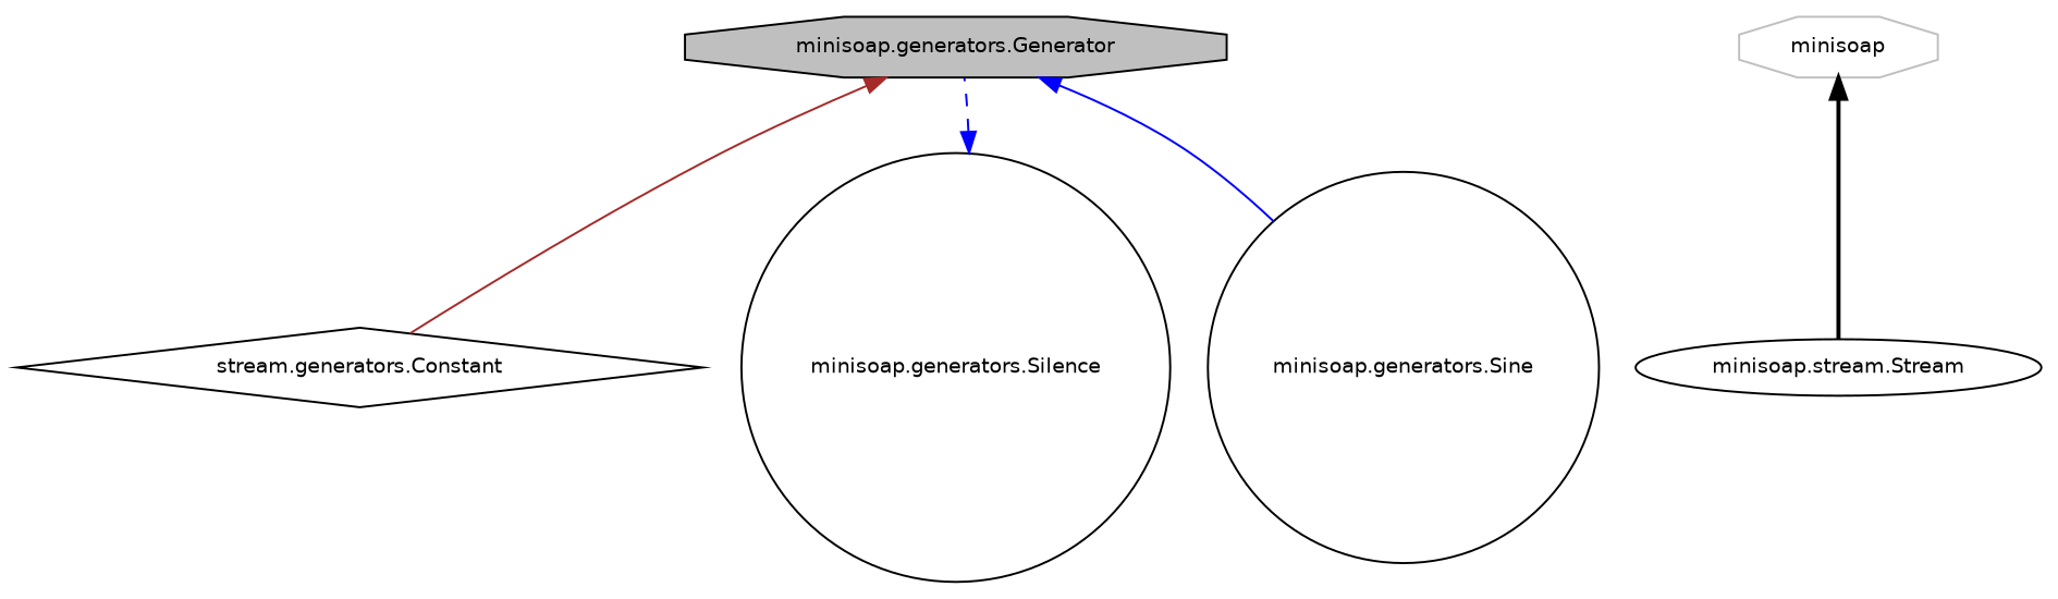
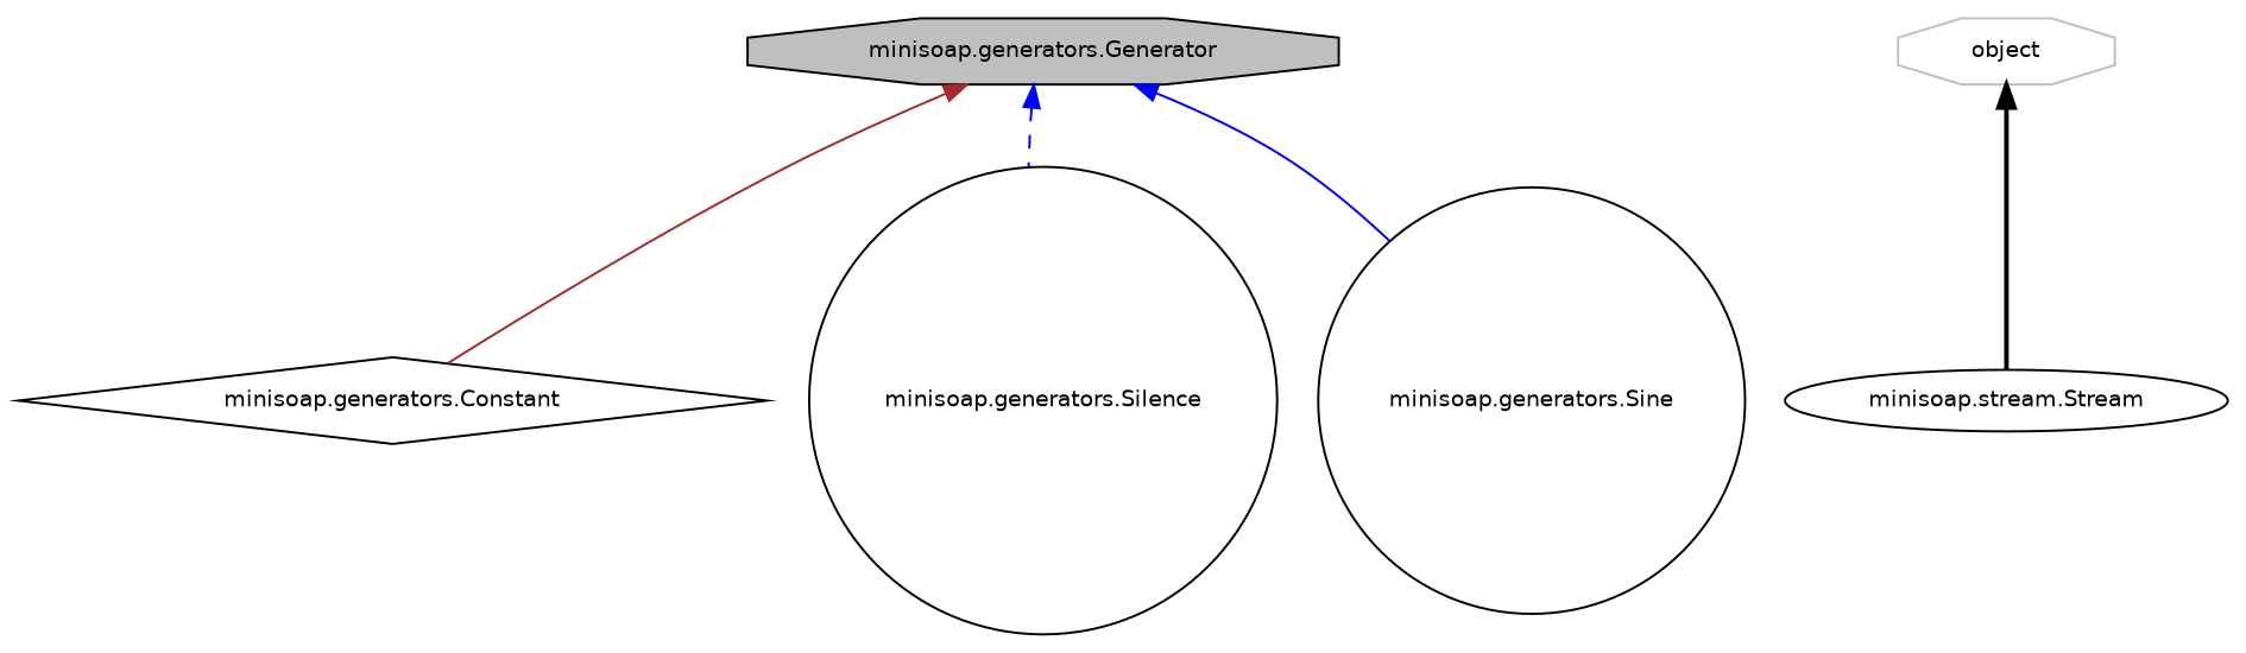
  digraph {
    node [color=black fillcolor=white fontname=Helvetica fontsize=10 shape=octagon style=filled]
    edge [color=blue dir=back fontname=Helvetica fontsize=10 labelfontname=Helvetica labelfontsize=10 style=solid]
    n1 [fillcolor=grey75 fontcolor=black height=0.2 label="minisoap.generators.Generator" width=0.4]
-   n2 [height=0.2 label="stream.generators.Constant" shape=diamond width=0.4]
+   n2 [height=0.2 label="minisoap.generators.Constant" shape=diamond width=0.4]
    n3 [height=0.2 label="minisoap.generators.Silence" shape=circle width=0.4]
    n4 [height=0.2 label="minisoap.generators.Sine" shape=circle width=0.4]
    n5 [height=0.2 label="minisoap.stream.Stream" shape=ellipse width=0.4]
-   n6 [color=grey75 height=0.2 label=minisoap width=0.4]
+   n6 [color=grey75 height=0.2 label=object width=0.4]
    n1 -> n2 [color=brown]
-   n3 -> n1 [style=dashed]
+   n1 -> n3 [style=dashed]
    n1 -> n4
    n6 -> n5 [color=black style=bold]
  }
